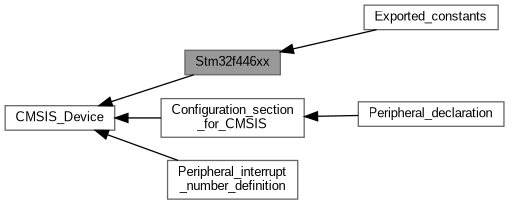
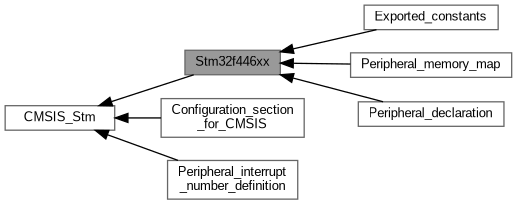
  digraph {
    fontname="Liberation Sans"
    rankdir=LR
    node [color=grey40 fillcolor=white fontname="Liberation Sans" fontsize=10 shape=box style=filled]
    edge [dir=back fontname="Liberation Sans" fontsize=10 labelfontname=Helvetica labelfontsize=10 shape=plaintext style=solid]
-   n1 [height=0.2 label=CMSIS_Device width=0.4]
+   n1 [height=0.2 label=CMSIS_Stm width=0.4]
    n2 [color=gray40 fillcolor=grey60 fontcolor=black height=0.2 label=Stm32f446xx width=0.4]
    n3 [height=0.2 label="Configuration_section\l_for_CMSIS" width=0.4]
    n4 [height=0.2 label="Peripheral_interrupt\l_number_definition" width=0.4]
    n5 [height=0.2 label=Exported_constants width=0.4]
    n6 [height=0.2 label=Peripheral_declaration width=0.4]
+   n7 [height=0.2 label=Peripheral_memory_map width=0.4]
    n1 -> n2
    n1 -> n3
    n1 -> n4
    n2 -> n5
-   n3 -> n6
+   n2 -> n6
+   n2 -> n7
  }
